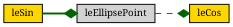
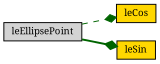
  digraph {
    fontname="Noto Serif"
    rankdir=LR
    node [color=black fillcolor=gold fontname="Noto Serif" fontsize=10 shape=record style=filled]
    edge [arrowhead=diamond color=darkgreen fontname="Noto Serif" fontsize=10 labelfontname=Helvetica labelfontsize=10]
    n1 [fillcolor=lightgrey fontcolor=black height=0.2 label=leEllipsePoint width=0.4]
    n2 [height=0.2 label=leCos width=0.4]
    n3 [height=0.2 label=leSin width=0.4]
    n1 -> n2 [style=dashed]
-   n3 -> n1 [style=bold]
+   n1 -> n3 [style=bold]
  }
